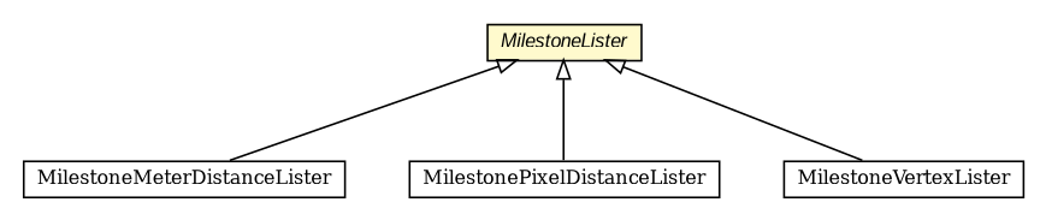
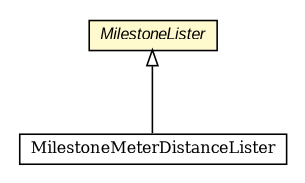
  digraph {
    fontname="DejaVu Serif"
    nodesep=0.25
    ranksep=0.5
    node [fontcolor=black fontname="DejaVu Serif" fontsize=10.0 shape=plaintext]
    edge [arrowtail=empty dir=back fontname="DejaVu Serif" fontsize=10 headport=p labelfontname=arial labelfontsize=10 tailport=p]
    n1 [label=<<table title="org.osmdroid.views.overlay.milestones.MilestoneLister" border="0" cellborder="1" cellspacing="0" cellpadding="2" port="p" bgcolor="lemonChiffon" href="./MilestoneLister.html"> 		<tr><td><table border="0" cellspacing="0" cellpadding="1"> <tr><td align="center" balign="center"><font face="arial italic"> MilestoneLister </font></td></tr> 		</table></td></tr> 		</table>>]
    n2 [label=<<table title="org.osmdroid.views.overlay.milestones.MilestoneMeterDistanceLister" border="0" cellborder="1" cellspacing="0" cellpadding="2" port="p" href="./MilestoneMeterDistanceLister.html"> 		<tr><td><table border="0" cellspacing="0" cellpadding="1"> <tr><td align="center" balign="center"> MilestoneMeterDistanceLister </td></tr> 		</table></td></tr> 		</table>>]
-   n3 [label=<<table title="org.osmdroid.views.overlay.milestones.MilestonePixelDistanceLister" border="0" cellborder="1" cellspacing="0" cellpadding="2" port="p" href="./MilestonePixelDistanceLister.html"> 		<tr><td><table border="0" cellspacing="0" cellpadding="1"> <tr><td align="center" balign="center"> MilestonePixelDistanceLister </td></tr> 		</table></td></tr> 		</table>>]
-   n4 [label=<<table title="org.osmdroid.views.overlay.milestones.MilestoneVertexLister" border="0" cellborder="1" cellspacing="0" cellpadding="2" port="p" href="./MilestoneVertexLister.html"> 		<tr><td><table border="0" cellspacing="0" cellpadding="1"> <tr><td align="center" balign="center"> MilestoneVertexLister </td></tr> 		</table></td></tr> 		</table>>]
    n1 -> n2
-   n1 -> n3
-   n1 -> n4
  }
